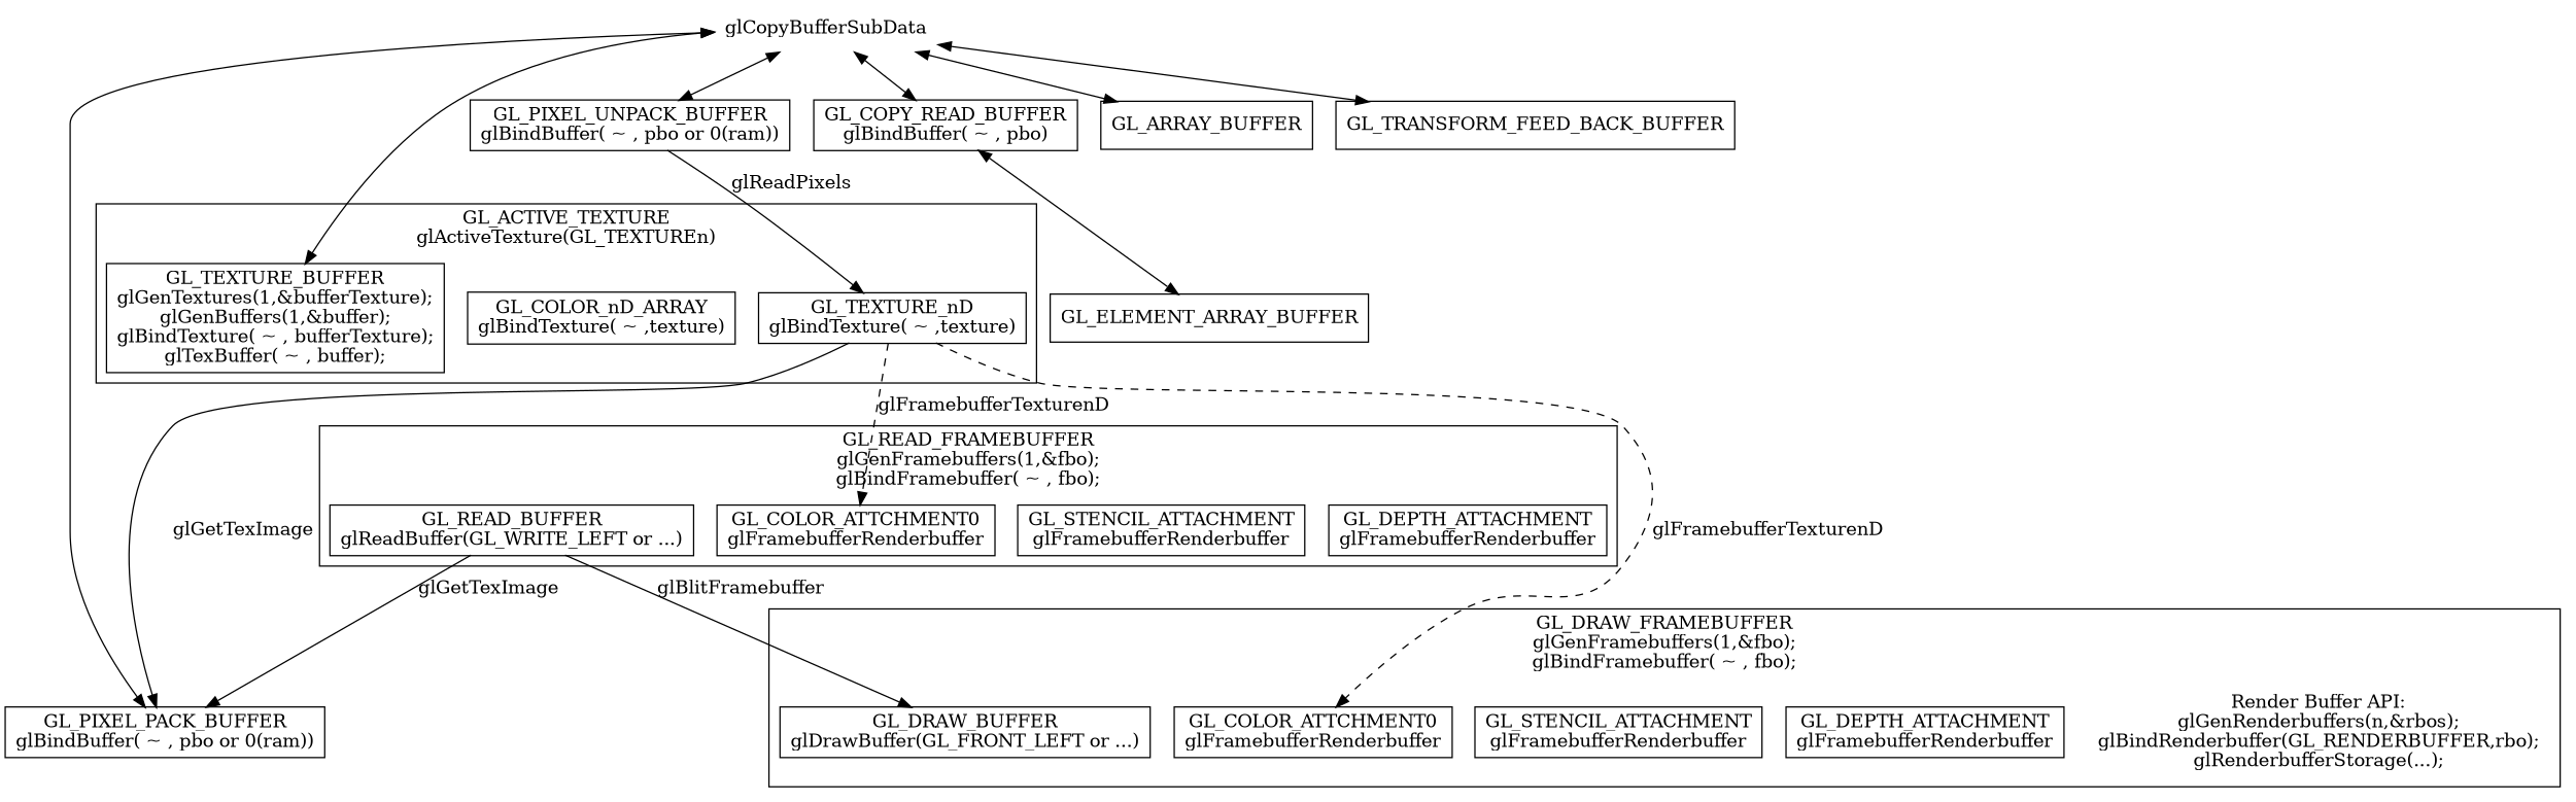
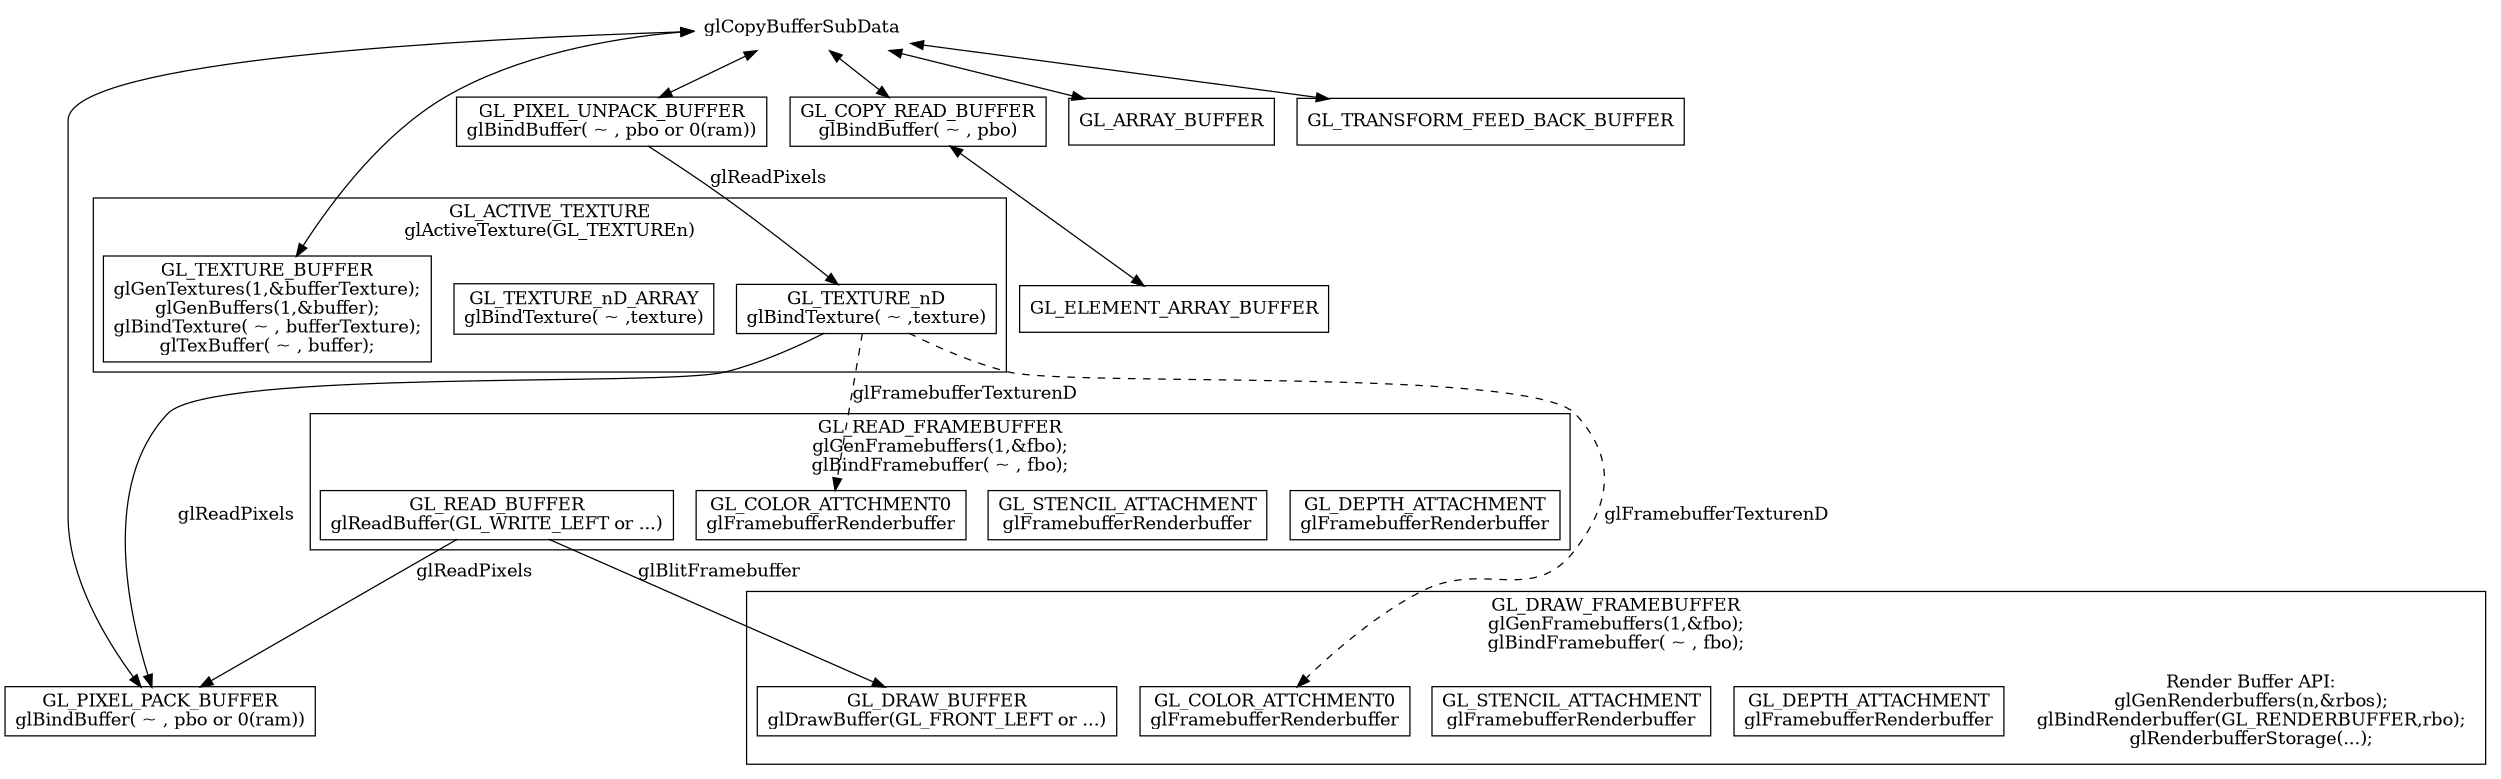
  digraph {
    node [shape=record]
    edge [dir=both]
    n1 [label="GL_TEXTURE_nD\nglBindTexture( ~ ,texture)"]
-   n2 [label="GL_COLOR_nD_ARRAY\nglBindTexture( ~ ,texture)"]
+   n2 [label="GL_TEXTURE_nD_ARRAY\nglBindTexture( ~ ,texture)"]
    n3 [label="GL_TEXTURE_BUFFER\nglGenTextures(1,&bufferTexture);\nglGenBuffers(1,&buffer);\nglBindTexture( ~ , bufferTexture);\nglTexBuffer( ~ , buffer);"]
    n4 [label="Render Buffer API:\nglGenRenderbuffers(n,&rbos);\nglBindRenderbuffer(GL_RENDERBUFFER,rbo);\nglRenderbufferStorage(...);" shape=plaintext]
    n5 [label="GL_DEPTH_ATTACHMENT\nglFramebufferRenderbuffer"]
    n6 [label="GL_STENCIL_ATTACHMENT\nglFramebufferRenderbuffer"]
    n7 [label="GL_COLOR_ATTCHMENT0\nglFramebufferRenderbuffer"]
    n8 [label="GL_DRAW_BUFFER\nglDrawBuffer(GL_FRONT_LEFT or ...)"]
    n9 [label="GL_DEPTH_ATTACHMENT\nglFramebufferRenderbuffer"]
    n10 [label="GL_STENCIL_ATTACHMENT\nglFramebufferRenderbuffer"]
    n11 [label="GL_COLOR_ATTCHMENT0\nglFramebufferRenderbuffer"]
    n12 [label="GL_READ_BUFFER\nglReadBuffer(GL_WRITE_LEFT or ...)"]
    n13 [label="GL_PIXEL_PACK_BUFFER\nglBindBuffer( ~ , pbo or 0(ram))"]
    n14 [label="GL_PIXEL_UNPACK_BUFFER\nglBindBuffer( ~ , pbo  or 0(ram))"]
    n15 [label="GL_COPY_READ_BUFFER\nglBindBuffer( ~ , pbo)"]
    GL_ELEMENT_ARRAY_BUFFER
    glCopyBufferSubData [shape=plaintext]
    GL_ARRAY_BUFFER
    GL_TRANSFORM_FEED_BACK_BUFFER
    subgraph cluster_1 {
      label="GL_ACTIVE_TEXTURE\nglActiveTexture(GL_TEXTUREn)"
      n1
      n2
      n3
    }
    subgraph cluster_2 {
      label="GL_DRAW_FRAMEBUFFER\nglGenFramebuffers(1,&fbo);\nglBindFramebuffer( ~ , fbo);"
      n4
      n5
      n6
      n7
      n8
    }
    subgraph cluster_3 {
      label="GL_READ_FRAMEBUFFER\nglGenFramebuffers(1,&fbo);\nglBindFramebuffer( ~ , fbo);"
      n9
      n10
      n11
      n12
    }
    n1 -> n7 [label=glFramebufferTexturenD style=dashed dir=""]
    n1 -> n11 [label=glFramebufferTexturenD style=dashed dir=""]
-   n1 -> n13 [label=glGetTexImage dir=""]
+   n1 -> n13 [label=glReadPixels dir=""]
    n12 -> n8 [label=glBlitFramebuffer dir=""]
-   n12 -> n13 [label=glGetTexImage dir=""]
+   n12 -> n13 [label=glReadPixels dir=""]
    n14 -> n1 [label=glReadPixels dir=""]
    n15 -> GL_ELEMENT_ARRAY_BUFFER
    glCopyBufferSubData -> n3
    glCopyBufferSubData -> n13
    glCopyBufferSubData -> n14
    glCopyBufferSubData -> n15
    glCopyBufferSubData -> GL_ARRAY_BUFFER
    glCopyBufferSubData -> GL_TRANSFORM_FEED_BACK_BUFFER
  }
